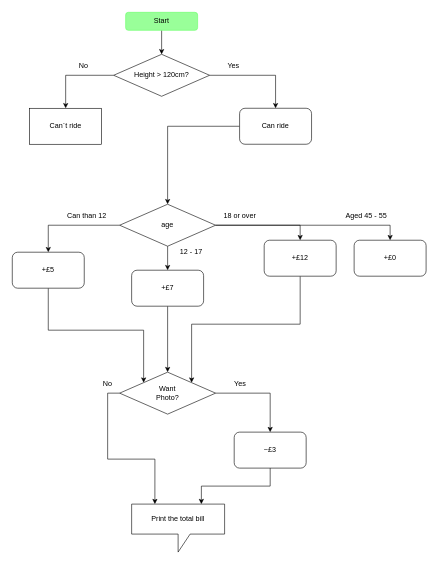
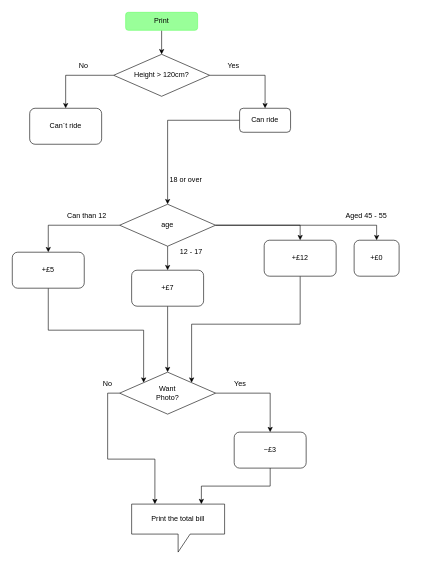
  <mxCell id="0" />
  <mxCell id="1" parent="0" />
  <mxCell id="2" value="" style="edgeStyle=orthogonalEdgeStyle;rounded=0;orthogonalLoop=1;jettySize=auto;html=1;" parent="1" source="3" target="7" edge="1"><mxGeometry relative="1" as="geometry" /></mxCell>
- <mxCell id="3" value="Start" style="rounded=1;whiteSpace=wrap;html=1;fillColor=#99FF99;strokeColor=#66FF66;" parent="1" vertex="1"><mxGeometry x="209" y="20" width="120" height="30" as="geometry" /></mxCell>
+ <mxCell id="3" value="Print" style="rounded=1;whiteSpace=wrap;html=1;fillColor=#99FF99;strokeColor=#66FF66;" parent="1" vertex="1"><mxGeometry x="209" y="20" width="120" height="30" as="geometry" /></mxCell>
  <mxCell id="4" style="edgeStyle=orthogonalEdgeStyle;rounded=0;orthogonalLoop=1;jettySize=auto;html=1;exitX=0.5;exitY=1;exitDx=0;exitDy=0;" parent="1" source="3" target="3" edge="1"><mxGeometry relative="1" as="geometry" /></mxCell>
  <mxCell id="5" style="edgeStyle=orthogonalEdgeStyle;rounded=0;orthogonalLoop=1;jettySize=auto;html=1;" parent="1" source="7" target="8" edge="1"><mxGeometry relative="1" as="geometry" /></mxCell>
  <mxCell id="6" style="edgeStyle=orthogonalEdgeStyle;rounded=0;orthogonalLoop=1;jettySize=auto;html=1;exitX=1;exitY=0.5;exitDx=0;exitDy=0;" parent="1" source="7" target="10" edge="1"><mxGeometry relative="1" as="geometry" /></mxCell>
  <mxCell id="7" value="Height &amp;gt; 120cm?" style="rhombus;whiteSpace=wrap;html=1;strokeColor=#000000;fillColor=#FFFFFF;" parent="1" vertex="1"><mxGeometry x="189" y="90" width="160" height="70" as="geometry" /></mxCell>
- <mxCell id="8" value="Can`t ride" style="whiteSpace=wrap;html=1;strokeColor=#000000;fillColor=#FFFFFF;rounded=0;" parent="1" vertex="1"><mxGeometry x="49" y="180" width="120" height="60" as="geometry" /></mxCell>
+ <mxCell id="8" value="Can`t ride" style="rounded=1;whiteSpace=wrap;html=1;strokeColor=#000000;fillColor=#FFFFFF;" parent="1" vertex="1"><mxGeometry x="49" y="180" width="120" height="60" as="geometry" /></mxCell>
  <mxCell id="9" value="" style="edgeStyle=orthogonalEdgeStyle;rounded=0;orthogonalLoop=1;jettySize=auto;html=1;" parent="1" source="10" target="17" edge="1"><mxGeometry relative="1" as="geometry" /></mxCell>
- <mxCell id="10" value="Can ride" style="rounded=1;whiteSpace=wrap;html=1;strokeColor=#000000;fillColor=#FFFFFF;" parent="1" vertex="1"><mxGeometry x="399" y="180" width="120" height="60" as="geometry" /></mxCell>
+ <mxCell id="10" value="Can ride" style="rounded=1;whiteSpace=wrap;html=1;strokeColor=#000000;fillColor=#FFFFFF;" parent="1" vertex="1"><mxGeometry x="399" y="180" width="85" height="40" as="geometry" /></mxCell>
  <mxCell id="11" value="No" style="text;html=1;strokeColor=none;fillColor=none;align=center;verticalAlign=middle;whiteSpace=wrap;rounded=0;" parent="1" vertex="1"><mxGeometry x="119" y="100" width="40" height="20" as="geometry" /></mxCell>
  <mxCell id="12" value="Yes" style="text;html=1;strokeColor=none;fillColor=none;align=center;verticalAlign=middle;whiteSpace=wrap;rounded=0;" parent="1" vertex="1"><mxGeometry x="369" y="100" width="40" height="20" as="geometry" /></mxCell>
  <mxCell id="13" style="edgeStyle=orthogonalEdgeStyle;rounded=0;orthogonalLoop=1;jettySize=auto;html=1;exitX=0;exitY=0.5;exitDx=0;exitDy=0;" parent="1" source="17" target="22" edge="1"><mxGeometry relative="1" as="geometry" /></mxCell>
  <mxCell id="14" style="edgeStyle=orthogonalEdgeStyle;rounded=0;orthogonalLoop=1;jettySize=auto;html=1;exitX=1;exitY=0.5;exitDx=0;exitDy=0;entryX=0.5;entryY=0;entryDx=0;entryDy=0;" parent="1" source="17" target="19" edge="1"><mxGeometry relative="1" as="geometry" /></mxCell>
  <mxCell id="15" value="" style="edgeStyle=orthogonalEdgeStyle;rounded=0;orthogonalLoop=1;jettySize=auto;html=1;" parent="1" source="17" target="25" edge="1"><mxGeometry relative="1" as="geometry" /></mxCell>
  <mxCell id="16" style="edgeStyle=orthogonalEdgeStyle;rounded=0;orthogonalLoop=1;jettySize=auto;html=1;exitX=1;exitY=0.5;exitDx=0;exitDy=0;entryX=0.5;entryY=0;entryDx=0;entryDy=0;" edge="1" parent="1" source="17" target="35"><mxGeometry relative="1" as="geometry" /></mxCell>
  <mxCell id="17" value="age" style="rhombus;whiteSpace=wrap;html=1;strokeColor=#000000;fillColor=#FFFFFF;" parent="1" vertex="1"><mxGeometry x="199" y="340" width="160" height="70" as="geometry" /></mxCell>
  <mxCell id="18" style="edgeStyle=orthogonalEdgeStyle;rounded=0;orthogonalLoop=1;jettySize=auto;html=1;exitX=0.5;exitY=1;exitDx=0;exitDy=0;entryX=1;entryY=0;entryDx=0;entryDy=0;" parent="1" source="19" target="29" edge="1"><mxGeometry relative="1" as="geometry" /></mxCell>
  <mxCell id="19" value="+£12" style="rounded=1;whiteSpace=wrap;html=1;strokeColor=#000000;fillColor=#FFFFFF;" parent="1" vertex="1"><mxGeometry x="440" y="400" width="120" height="60" as="geometry" /></mxCell>
- <mxCell id="20" value="18 or over" style="text;html=1;strokeColor=none;fillColor=none;align=center;verticalAlign=middle;whiteSpace=wrap;rounded=0;" parent="1" vertex="1"><mxGeometry x="359" y="350" width="81" height="20" as="geometry" /></mxCell>
+ <mxCell id="20" value="18 or over" style="text;html=1;strokeColor=none;fillColor=none;align=center;verticalAlign=middle;whiteSpace=wrap;rounded=0;" parent="1" vertex="1"><mxGeometry x="269" y="290" width="81" height="20" as="geometry" /></mxCell>
  <mxCell id="21" style="edgeStyle=orthogonalEdgeStyle;rounded=0;orthogonalLoop=1;jettySize=auto;html=1;exitX=0.5;exitY=1;exitDx=0;exitDy=0;entryX=0;entryY=0;entryDx=0;entryDy=0;" parent="1" source="22" target="29" edge="1"><mxGeometry relative="1" as="geometry" /></mxCell>
  <mxCell id="22" value="+£5" style="rounded=1;whiteSpace=wrap;html=1;strokeColor=#000000;fillColor=#FFFFFF;" parent="1" vertex="1"><mxGeometry x="20" y="420" width="120" height="60" as="geometry" /></mxCell>
  <mxCell id="23" value="Can than 12" style="text;html=1;strokeColor=none;fillColor=none;align=center;verticalAlign=middle;whiteSpace=wrap;rounded=0;" parent="1" vertex="1"><mxGeometry x="100" y="350" width="89" height="20" as="geometry" /></mxCell>
  <mxCell id="24" value="" style="edgeStyle=orthogonalEdgeStyle;rounded=0;orthogonalLoop=1;jettySize=auto;html=1;" parent="1" source="25" target="29" edge="1"><mxGeometry relative="1" as="geometry" /></mxCell>
  <mxCell id="25" value="+£7" style="rounded=1;whiteSpace=wrap;html=1;strokeColor=#000000;fillColor=#FFFFFF;" parent="1" vertex="1"><mxGeometry x="219" y="450" width="120" height="60" as="geometry" /></mxCell>
  <mxCell id="26" value="12 - 17" style="text;html=1;strokeColor=none;fillColor=none;align=center;verticalAlign=middle;whiteSpace=wrap;rounded=0;" parent="1" vertex="1"><mxGeometry x="278" y="410" width="81" height="20" as="geometry" /></mxCell>
  <mxCell id="27" style="edgeStyle=orthogonalEdgeStyle;rounded=0;orthogonalLoop=1;jettySize=auto;html=1;exitX=1;exitY=0.5;exitDx=0;exitDy=0;" parent="1" source="29" target="31" edge="1"><mxGeometry relative="1" as="geometry" /></mxCell>
  <mxCell id="28" style="edgeStyle=orthogonalEdgeStyle;rounded=0;orthogonalLoop=1;jettySize=auto;html=1;exitX=0;exitY=0.5;exitDx=0;exitDy=0;entryX=0.25;entryY=0;entryDx=0;entryDy=0;entryPerimeter=0;" parent="1" source="29" target="32" edge="1"><mxGeometry relative="1" as="geometry" /></mxCell>
  <mxCell id="29" value="Want&lt;br&gt;Photo?" style="rhombus;whiteSpace=wrap;html=1;strokeColor=#000000;fillColor=#FFFFFF;" parent="1" vertex="1"><mxGeometry x="199" y="620" width="160" height="70" as="geometry" /></mxCell>
  <mxCell id="30" style="edgeStyle=orthogonalEdgeStyle;rounded=0;orthogonalLoop=1;jettySize=auto;html=1;exitX=0.5;exitY=1;exitDx=0;exitDy=0;entryX=0.75;entryY=0;entryDx=0;entryDy=0;entryPerimeter=0;" parent="1" source="31" target="32" edge="1"><mxGeometry relative="1" as="geometry" /></mxCell>
  <mxCell id="31" value="~£3" style="rounded=1;whiteSpace=wrap;html=1;strokeColor=#000000;fillColor=#FFFFFF;" parent="1" vertex="1"><mxGeometry x="390" y="720" width="120" height="60" as="geometry" /></mxCell>
  <mxCell id="32" value="Print the total bill" style="shape=callout;whiteSpace=wrap;html=1;perimeter=calloutPerimeter;" parent="1" vertex="1"><mxGeometry x="219" y="840" width="155" height="80" as="geometry" /></mxCell>
  <mxCell id="33" value="Yes" style="text;html=1;strokeColor=none;fillColor=none;align=center;verticalAlign=middle;whiteSpace=wrap;rounded=0;" parent="1" vertex="1"><mxGeometry x="379.5" y="630" width="40" height="20" as="geometry" /></mxCell>
  <mxCell id="34" value="No" style="text;html=1;strokeColor=none;fillColor=none;align=center;verticalAlign=middle;whiteSpace=wrap;rounded=0;" parent="1" vertex="1"><mxGeometry x="159" y="630" width="40" height="20" as="geometry" /></mxCell>
- <mxCell id="35" value="+£0" style="rounded=1;whiteSpace=wrap;html=1;strokeColor=#000000;fillColor=#FFFFFF;" vertex="1" parent="1"><mxGeometry x="590" y="400" width="120" height="60" as="geometry" /></mxCell>
+ <mxCell id="35" value="+£0" style="rounded=1;whiteSpace=wrap;html=1;strokeColor=#000000;fillColor=#FFFFFF;" vertex="1" parent="1"><mxGeometry x="590" y="400" width="75" height="60" as="geometry" /></mxCell>
  <mxCell id="36" value="Aged 45 - 55" style="text;html=1;strokeColor=none;fillColor=none;align=center;verticalAlign=middle;whiteSpace=wrap;rounded=0;" vertex="1" parent="1"><mxGeometry x="570" y="350" width="81" height="20" as="geometry" /></mxCell>
